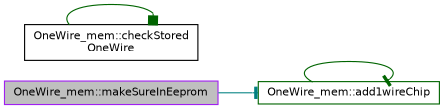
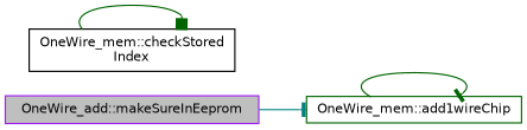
  digraph {
    rankdir=LR
    node [fillcolor=white fontname=Helvetica fontsize=10 shape=record style=filled]
    edge [arrowhead=tee color=darkgreen fontname=Helvetica fontsize=10 labelfontname=Helvetica labelfontsize=10 style=solid]
-   n1 [color=purple fillcolor=grey75 fontcolor=black height=0.2 label="OneWire_mem::makeSureInEeprom" width=0.4]
+   n1 [color=purple fillcolor=grey75 fontcolor=black height=0.2 label="OneWire_add::makeSureInEeprom" width=0.4]
    n2 [color=darkgreen height=0.2 label="OneWire_mem::add1wireChip" width=0.4]
-   n3 [color=black height=0.2 label="OneWire_mem::checkStored\lOneWire" width=0.4]
+   n3 [color=black height=0.2 label="OneWire_mem::checkStored\lIndex" width=0.4]
    n1 -> n2 [color=teal]
    n2 -> n2
    n3 -> n3 [arrowhead=box]
  }
